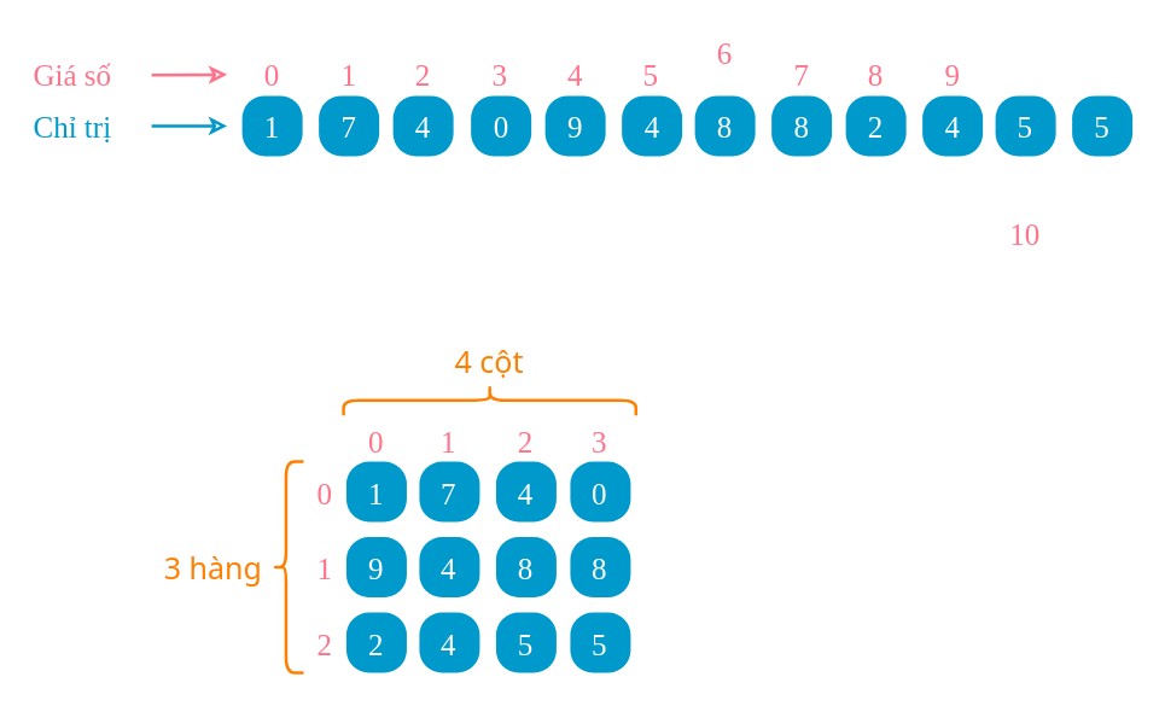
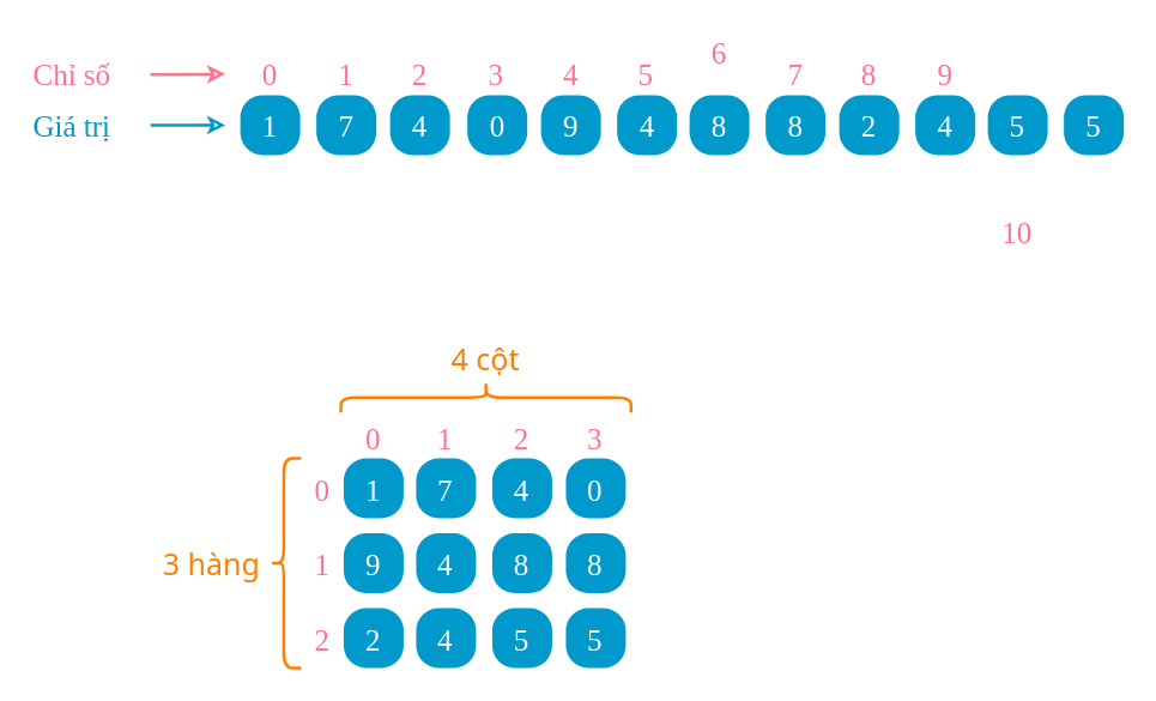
  <mxCell id="0" />
  <mxCell id="1" parent="0" />
  <mxCell id="2" value="1" style="rounded=1;whiteSpace=wrap;html=1;absoluteArcSize=1;arcSize=30;strokeWidth=2;fontFamily=consolas;fontSize=20;strokeColor=none;fontColor=#FFFFFF;fillColor=#0099CC;" parent="1" vertex="1"><mxGeometry x="160" y="63" width="40" height="40" as="geometry" /></mxCell>
  <mxCell id="3" value="0" style="rounded=1;whiteSpace=wrap;html=1;absoluteArcSize=1;arcSize=14;strokeWidth=2;fontFamily=consolas;fontSize=20;strokeColor=none;fontColor=#FF748C;fillColor=none;" parent="1" vertex="1"><mxGeometry x="165.81" y="35.5" width="28.38" height="27.5" as="geometry" /></mxCell>
  <mxCell id="4" value="7" style="rounded=1;whiteSpace=wrap;html=1;absoluteArcSize=1;arcSize=30;strokeWidth=2;fontFamily=consolas;fontSize=20;strokeColor=none;fontColor=#FFFFFF;fillColor=#0099CC;aspect=fixed;" parent="1" vertex="1"><mxGeometry x="210.81" y="63" width="40" height="40" as="geometry" /></mxCell>
  <mxCell id="5" value="4" style="rounded=1;whiteSpace=wrap;html=1;absoluteArcSize=1;arcSize=30;strokeWidth=2;fontFamily=consolas;fontSize=20;strokeColor=none;fontColor=#FFFFFF;fillColor=#0099CC;aspect=fixed;" parent="1" vertex="1"><mxGeometry x="260" y="63" width="40" height="40" as="geometry" /></mxCell>
  <mxCell id="6" value="0" style="rounded=1;whiteSpace=wrap;html=1;absoluteArcSize=1;arcSize=30;strokeWidth=2;fontFamily=consolas;fontSize=20;strokeColor=none;fontColor=#FFFFFF;fillColor=#0099CC;aspect=fixed;" parent="1" vertex="1"><mxGeometry x="311.62" y="63" width="40" height="40" as="geometry" /></mxCell>
  <mxCell id="7" value="9" style="rounded=1;whiteSpace=wrap;html=1;absoluteArcSize=1;arcSize=30;strokeWidth=2;fontFamily=consolas;fontSize=20;strokeColor=none;fontColor=#FFFFFF;fillColor=#0099CC;aspect=fixed;" parent="1" vertex="1"><mxGeometry x="360.81" y="63" width="40" height="40" as="geometry" /></mxCell>
  <mxCell id="8" value="4" style="rounded=1;whiteSpace=wrap;html=1;absoluteArcSize=1;arcSize=30;strokeWidth=2;fontFamily=consolas;fontSize=20;strokeColor=none;fontColor=#FFFFFF;fillColor=#0099CC;aspect=fixed;" parent="1" vertex="1"><mxGeometry x="411.62" y="63" width="40" height="40" as="geometry" /></mxCell>
  <mxCell id="9" value="8" style="rounded=1;whiteSpace=wrap;html=1;absoluteArcSize=1;arcSize=30;strokeWidth=2;fontFamily=consolas;fontSize=20;strokeColor=none;fontColor=#FFFFFF;fillColor=#0099CC;aspect=fixed;" parent="1" vertex="1"><mxGeometry x="460" y="63" width="40" height="40" as="geometry" /></mxCell>
  <mxCell id="10" value="1" style="rounded=1;whiteSpace=wrap;html=1;absoluteArcSize=1;arcSize=14;strokeWidth=2;fontFamily=consolas;fontSize=20;strokeColor=none;fontColor=#FF748C;fillColor=none;" parent="1" vertex="1"><mxGeometry x="216.62" y="35.5" width="28.38" height="27.5" as="geometry" /></mxCell>
  <mxCell id="11" value="2" style="rounded=1;whiteSpace=wrap;html=1;absoluteArcSize=1;arcSize=14;strokeWidth=2;fontFamily=consolas;fontSize=20;strokeColor=none;fontColor=#FF748C;fillColor=none;" parent="1" vertex="1"><mxGeometry x="265.81" y="35.5" width="28.38" height="27.5" as="geometry" /></mxCell>
  <mxCell id="12" value="3" style="rounded=1;whiteSpace=wrap;html=1;absoluteArcSize=1;arcSize=14;strokeWidth=2;fontFamily=consolas;fontSize=20;strokeColor=none;fontColor=#FF748C;fillColor=none;" parent="1" vertex="1"><mxGeometry x="317.43" y="35.5" width="28.38" height="27.5" as="geometry" /></mxCell>
  <mxCell id="13" value="4" style="rounded=1;whiteSpace=wrap;html=1;absoluteArcSize=1;arcSize=14;strokeWidth=2;fontFamily=consolas;fontSize=20;strokeColor=none;fontColor=#FF748C;fillColor=none;" parent="1" vertex="1"><mxGeometry x="366.62" y="35.5" width="28.38" height="27.5" as="geometry" /></mxCell>
  <mxCell id="14" value="5" style="rounded=1;whiteSpace=wrap;html=1;absoluteArcSize=1;arcSize=14;strokeWidth=2;fontFamily=consolas;fontSize=20;strokeColor=none;fontColor=#FF748C;fillColor=none;" parent="1" vertex="1"><mxGeometry x="417.43" y="35.5" width="28.38" height="27.5" as="geometry" /></mxCell>
  <mxCell id="15" value="6" style="rounded=1;whiteSpace=wrap;html=1;absoluteArcSize=1;arcSize=14;strokeWidth=2;fontFamily=consolas;fontSize=20;strokeColor=none;fontColor=#FF748C;fillColor=none;" parent="1" vertex="1"><mxGeometry x="465.81" y="20.5" width="28.38" height="27.5" as="geometry" /></mxCell>
  <mxCell id="16" value="8" style="rounded=1;whiteSpace=wrap;html=1;absoluteArcSize=1;arcSize=30;strokeWidth=2;fontFamily=consolas;fontSize=20;strokeColor=none;fontColor=#FFFFFF;fillColor=#0099CC;aspect=fixed;" parent="1" vertex="1"><mxGeometry x="510.81" y="63" width="40" height="40" as="geometry" /></mxCell>
  <mxCell id="17" value="7" style="rounded=1;whiteSpace=wrap;html=1;absoluteArcSize=1;arcSize=14;strokeWidth=2;fontFamily=consolas;fontSize=20;strokeColor=none;fontColor=#FF748C;fillColor=none;" parent="1" vertex="1"><mxGeometry x="516.62" y="35.5" width="28.38" height="27.5" as="geometry" /></mxCell>
  <mxCell id="18" value="2" style="rounded=1;whiteSpace=wrap;html=1;absoluteArcSize=1;arcSize=30;strokeWidth=2;fontFamily=consolas;fontSize=20;strokeColor=none;fontColor=#FFFFFF;fillColor=#0099CC;aspect=fixed;" parent="1" vertex="1"><mxGeometry x="560" y="63" width="40" height="40" as="geometry" /></mxCell>
  <mxCell id="19" value="4" style="rounded=1;whiteSpace=wrap;html=1;absoluteArcSize=1;arcSize=30;strokeWidth=2;fontFamily=consolas;fontSize=20;strokeColor=none;fontColor=#FFFFFF;fillColor=#0099CC;aspect=fixed;" parent="1" vertex="1"><mxGeometry x="610.81" y="63" width="40" height="40" as="geometry" /></mxCell>
  <mxCell id="20" value="5" style="rounded=1;whiteSpace=wrap;html=1;absoluteArcSize=1;arcSize=30;strokeWidth=2;fontFamily=consolas;fontSize=20;strokeColor=none;fontColor=#FFFFFF;fillColor=#0099CC;aspect=fixed;" parent="1" vertex="1"><mxGeometry x="659.19" y="63" width="40" height="40" as="geometry" /></mxCell>
  <mxCell id="21" value="5" style="rounded=1;whiteSpace=wrap;html=1;absoluteArcSize=1;arcSize=30;strokeWidth=2;fontFamily=consolas;fontSize=20;strokeColor=none;fontColor=#FFFFFF;fillColor=#0099CC;aspect=fixed;" parent="1" vertex="1"><mxGeometry x="710" y="63" width="40" height="40" as="geometry" /></mxCell>
  <mxCell id="22" value="8" style="rounded=1;whiteSpace=wrap;html=1;absoluteArcSize=1;arcSize=14;strokeWidth=2;fontFamily=consolas;fontSize=20;strokeColor=none;fontColor=#FF748C;fillColor=none;" parent="1" vertex="1"><mxGeometry x="565.81" y="35.5" width="28.38" height="27.5" as="geometry" /></mxCell>
  <mxCell id="23" value="9" style="rounded=1;whiteSpace=wrap;html=1;absoluteArcSize=1;arcSize=14;strokeWidth=2;fontFamily=consolas;fontSize=20;strokeColor=none;fontColor=#FF748C;fillColor=none;" parent="1" vertex="1"><mxGeometry x="616.62" y="35.5" width="28.38" height="27.5" as="geometry" /></mxCell>
  <mxCell id="24" value="10" style="rounded=1;whiteSpace=wrap;html=1;absoluteArcSize=1;arcSize=14;strokeWidth=2;fontFamily=consolas;fontSize=20;strokeColor=none;fontColor=#FF748C;fillColor=none;" parent="1" vertex="1"><mxGeometry x="665" y="140.5" width="28.38" height="27.5" as="geometry" /></mxCell>
- <mxCell id="25" value="Giá số" style="rounded=1;whiteSpace=wrap;html=1;absoluteArcSize=1;arcSize=14;strokeWidth=2;fontFamily=consolas;fontSize=20;strokeColor=none;fontColor=#FF748C;fillColor=none;align=left;" parent="1" vertex="1"><mxGeometry x="20" y="35.5" width="80" height="27.5" as="geometry" /></mxCell>
- <mxCell id="26" value="Chỉ trị" style="rounded=1;whiteSpace=wrap;html=1;absoluteArcSize=1;arcSize=14;strokeWidth=2;fontFamily=consolas;fontSize=20;strokeColor=none;fontColor=#0099CC;fillColor=none;align=left;" parent="1" vertex="1"><mxGeometry x="20" y="69.25" width="80" height="27.5" as="geometry" /></mxCell>
+ <mxCell id="25" value="Chỉ số" style="rounded=1;whiteSpace=wrap;html=1;absoluteArcSize=1;arcSize=14;strokeWidth=2;fontFamily=consolas;fontSize=20;strokeColor=none;fontColor=#FF748C;fillColor=none;align=left;" parent="1" vertex="1"><mxGeometry x="20" y="35.5" width="80" height="27.5" as="geometry" /></mxCell>
+ <mxCell id="26" value="Giá trị" style="rounded=1;whiteSpace=wrap;html=1;absoluteArcSize=1;arcSize=14;strokeWidth=2;fontFamily=consolas;fontSize=20;strokeColor=none;fontColor=#0099CC;fillColor=none;align=left;" parent="1" vertex="1"><mxGeometry x="20" y="69.25" width="80" height="27.5" as="geometry" /></mxCell>
  <mxCell id="27" value="" style="endArrow=classic;html=1;rounded=0;fontColor=#FF748C;exitX=1;exitY=0.5;exitDx=0;exitDy=0;strokeWidth=2;endFill=0;strokeColor=#FF748C;" parent="1" source="25" edge="1"><mxGeometry width="50" height="50" relative="1" as="geometry"><mxPoint x="320" y="-57" as="sourcePoint" /><mxPoint x="150" y="49" as="targetPoint" /></mxGeometry></mxCell>
  <mxCell id="28" value="" style="endArrow=classic;html=1;rounded=0;fontColor=#0099CC;exitX=1;exitY=0.5;exitDx=0;exitDy=0;strokeWidth=2;endFill=0;strokeColor=#0099CC;" parent="1" source="26" edge="1"><mxGeometry width="50" height="50" relative="1" as="geometry"><mxPoint x="110" y="59" as="sourcePoint" /><mxPoint x="150" y="83" as="targetPoint" /></mxGeometry></mxCell>
  <mxCell id="29" value="1" style="rounded=1;whiteSpace=wrap;html=1;absoluteArcSize=1;arcSize=30;strokeWidth=2;fontFamily=consolas;fontSize=20;strokeColor=none;fontColor=#FFFFFF;fillColor=#0099CC;aspect=fixed;imageHeight=24;" vertex="1" parent="1"><mxGeometry x="229.05" y="305.5" width="40" height="40" as="geometry" /></mxCell>
  <mxCell id="30" value="7" style="rounded=1;whiteSpace=wrap;html=1;absoluteArcSize=1;arcSize=30;strokeWidth=2;fontFamily=consolas;fontSize=20;strokeColor=none;fontColor=#FFFFFF;fillColor=#0099CC;aspect=fixed;imageHeight=24;" vertex="1" parent="1"><mxGeometry x="277.43" y="305.5" width="40" height="40" as="geometry" /></mxCell>
  <mxCell id="31" value="4" style="rounded=1;whiteSpace=wrap;html=1;absoluteArcSize=1;arcSize=30;strokeWidth=2;fontFamily=consolas;fontSize=20;strokeColor=none;fontColor=#FFFFFF;fillColor=#0099CC;aspect=fixed;imageHeight=24;" vertex="1" parent="1"><mxGeometry x="328.24" y="305.5" width="40" height="40" as="geometry" /></mxCell>
  <mxCell id="32" value="0" style="rounded=1;whiteSpace=wrap;html=1;absoluteArcSize=1;arcSize=30;strokeWidth=2;fontFamily=consolas;fontSize=20;strokeColor=none;fontColor=#FFFFFF;fillColor=#0099CC;aspect=fixed;imageHeight=24;" vertex="1" parent="1"><mxGeometry x="377.43" y="305.5" width="40" height="40" as="geometry" /></mxCell>
  <mxCell id="33" value="9" style="rounded=1;whiteSpace=wrap;html=1;absoluteArcSize=1;arcSize=30;strokeWidth=2;fontFamily=consolas;fontSize=20;strokeColor=none;fontColor=#FFFFFF;fillColor=#0099CC;aspect=fixed;imageHeight=24;" vertex="1" parent="1"><mxGeometry x="229.05" y="355.5" width="40" height="40" as="geometry" /></mxCell>
  <mxCell id="34" value="4" style="rounded=1;whiteSpace=wrap;html=1;absoluteArcSize=1;arcSize=30;strokeWidth=2;fontFamily=consolas;fontSize=20;strokeColor=none;fontColor=#FFFFFF;fillColor=#0099CC;aspect=fixed;imageHeight=24;" vertex="1" parent="1"><mxGeometry x="277.43" y="355.5" width="40" height="40" as="geometry" /></mxCell>
  <mxCell id="35" value="8" style="rounded=1;whiteSpace=wrap;html=1;absoluteArcSize=1;arcSize=30;strokeWidth=2;fontFamily=consolas;fontSize=20;strokeColor=none;fontColor=#FFFFFF;fillColor=#0099CC;aspect=fixed;imageHeight=24;" vertex="1" parent="1"><mxGeometry x="328.24" y="355.5" width="40" height="40" as="geometry" /></mxCell>
  <mxCell id="36" value="8" style="rounded=1;whiteSpace=wrap;html=1;absoluteArcSize=1;arcSize=30;strokeWidth=2;fontFamily=consolas;fontSize=20;strokeColor=none;fontColor=#FFFFFF;fillColor=#0099CC;aspect=fixed;imageHeight=24;" vertex="1" parent="1"><mxGeometry x="377.43" y="355.5" width="40" height="40" as="geometry" /></mxCell>
  <mxCell id="37" value="2" style="rounded=1;whiteSpace=wrap;html=1;absoluteArcSize=1;arcSize=30;strokeWidth=2;fontFamily=consolas;fontSize=20;strokeColor=none;fontColor=#FFFFFF;fillColor=#0099CC;aspect=fixed;imageHeight=24;" vertex="1" parent="1"><mxGeometry x="229.05" y="405.5" width="40" height="40" as="geometry" /></mxCell>
  <mxCell id="38" value="4" style="rounded=1;whiteSpace=wrap;html=1;absoluteArcSize=1;arcSize=30;strokeWidth=2;fontFamily=consolas;fontSize=20;strokeColor=none;fontColor=#FFFFFF;fillColor=#0099CC;aspect=fixed;imageHeight=24;" vertex="1" parent="1"><mxGeometry x="277.43" y="405.5" width="40" height="40" as="geometry" /></mxCell>
  <mxCell id="39" value="5" style="rounded=1;whiteSpace=wrap;html=1;absoluteArcSize=1;arcSize=30;strokeWidth=2;fontFamily=consolas;fontSize=20;strokeColor=none;fontColor=#FFFFFF;fillColor=#0099CC;aspect=fixed;imageHeight=24;" vertex="1" parent="1"><mxGeometry x="328.24" y="405.5" width="40" height="40" as="geometry" /></mxCell>
  <mxCell id="40" value="5" style="rounded=1;whiteSpace=wrap;html=1;absoluteArcSize=1;arcSize=30;strokeWidth=2;fontFamily=consolas;fontSize=20;strokeColor=none;fontColor=#FFFFFF;fillColor=#0099CC;aspect=fixed;imageHeight=24;" vertex="1" parent="1"><mxGeometry x="377.43" y="405.5" width="40" height="40" as="geometry" /></mxCell>
  <mxCell id="41" value="0" style="rounded=1;whiteSpace=wrap;html=1;absoluteArcSize=1;arcSize=14;strokeWidth=2;fontFamily=consolas;fontSize=20;strokeColor=none;fontColor=#FF748C;fillColor=none;" vertex="1" parent="1"><mxGeometry x="234.86" y="278" width="28.38" height="27.5" as="geometry" /></mxCell>
  <mxCell id="42" value="1" style="rounded=1;whiteSpace=wrap;html=1;absoluteArcSize=1;arcSize=14;strokeWidth=2;fontFamily=consolas;fontSize=20;strokeColor=none;fontColor=#FF748C;fillColor=none;" vertex="1" parent="1"><mxGeometry x="283.24" y="278" width="28.38" height="27.5" as="geometry" /></mxCell>
  <mxCell id="43" value="2" style="rounded=1;whiteSpace=wrap;html=1;absoluteArcSize=1;arcSize=14;strokeWidth=2;fontFamily=consolas;fontSize=20;strokeColor=none;fontColor=#FF748C;fillColor=none;" vertex="1" parent="1"><mxGeometry x="334.05" y="278" width="28.38" height="27.5" as="geometry" /></mxCell>
  <mxCell id="44" value="3" style="rounded=1;whiteSpace=wrap;html=1;absoluteArcSize=1;arcSize=14;strokeWidth=2;fontFamily=consolas;fontSize=20;strokeColor=none;fontColor=#FF748C;fillColor=none;" vertex="1" parent="1"><mxGeometry x="383.24" y="278" width="28.38" height="27.5" as="geometry" /></mxCell>
  <mxCell id="45" value="0" style="rounded=1;whiteSpace=wrap;html=1;absoluteArcSize=1;arcSize=14;strokeWidth=2;fontFamily=consolas;fontSize=20;strokeColor=none;fontColor=#FF748C;fillColor=none;" vertex="1" parent="1"><mxGeometry x="200.67" y="311.75" width="28.38" height="27.5" as="geometry" /></mxCell>
  <mxCell id="46" value="1" style="rounded=1;whiteSpace=wrap;html=1;absoluteArcSize=1;arcSize=14;strokeWidth=2;fontFamily=consolas;fontSize=20;strokeColor=none;fontColor=#FF748C;fillColor=none;" vertex="1" parent="1"><mxGeometry x="200.67" y="361.75" width="28.38" height="27.5" as="geometry" /></mxCell>
  <mxCell id="47" value="2" style="rounded=1;whiteSpace=wrap;html=1;absoluteArcSize=1;arcSize=14;strokeWidth=2;fontFamily=consolas;fontSize=20;strokeColor=none;fontColor=#FF748C;fillColor=none;" vertex="1" parent="1"><mxGeometry x="200.67" y="411.75" width="28.38" height="27.5" as="geometry" /></mxCell>
  <mxCell id="48" value="" style="shape=curlyBracket;whiteSpace=wrap;html=1;rounded=1;fontSize=18;fontColor=#FF8000;strokeColor=#FF8000;strokeWidth=2;fontFamily=Segoe UI Variable Display;size=0.419;" vertex="1" parent="1"><mxGeometry x="180.67" y="305.5" width="20" height="140" as="geometry" /></mxCell>
  <mxCell id="49" value="3 hàng" style="rounded=1;whiteSpace=wrap;html=1;absoluteArcSize=1;arcSize=14;strokeWidth=2;fontFamily=Noto Sans;fontSize=20;strokeColor=none;fontColor=#FF8000;fillColor=none;fontSource=https%3A%2F%2Ffonts.googleapis.com%2Fcss%3Ffamily%3DNoto%2BSans;" vertex="1" parent="1"><mxGeometry x="100.67" y="361.75" width="80" height="27.5" as="geometry" /></mxCell>
  <mxCell id="50" value="" style="shape=curlyBracket;whiteSpace=wrap;html=1;rounded=1;fontSize=18;fontColor=#FF8000;strokeColor=#FF8000;strokeWidth=2;rotation=90;fontFamily=Segoe UI Variable Display;" vertex="1" parent="1"><mxGeometry x="314.05" y="168" width="20" height="193.75" as="geometry" /></mxCell>
  <mxCell id="51" value="4 cột" style="rounded=1;whiteSpace=wrap;html=1;absoluteArcSize=1;arcSize=14;strokeWidth=2;fontFamily=Noto Sans;fontSize=20;strokeColor=none;fontColor=#FF8000;fillColor=none;fontSource=https%3A%2F%2Ffonts.googleapis.com%2Fcss%3Ffamily%3DNoto%2BSans;" vertex="1" parent="1"><mxGeometry x="284.05" y="225.5" width="80" height="27.5" as="geometry" /></mxCell>
